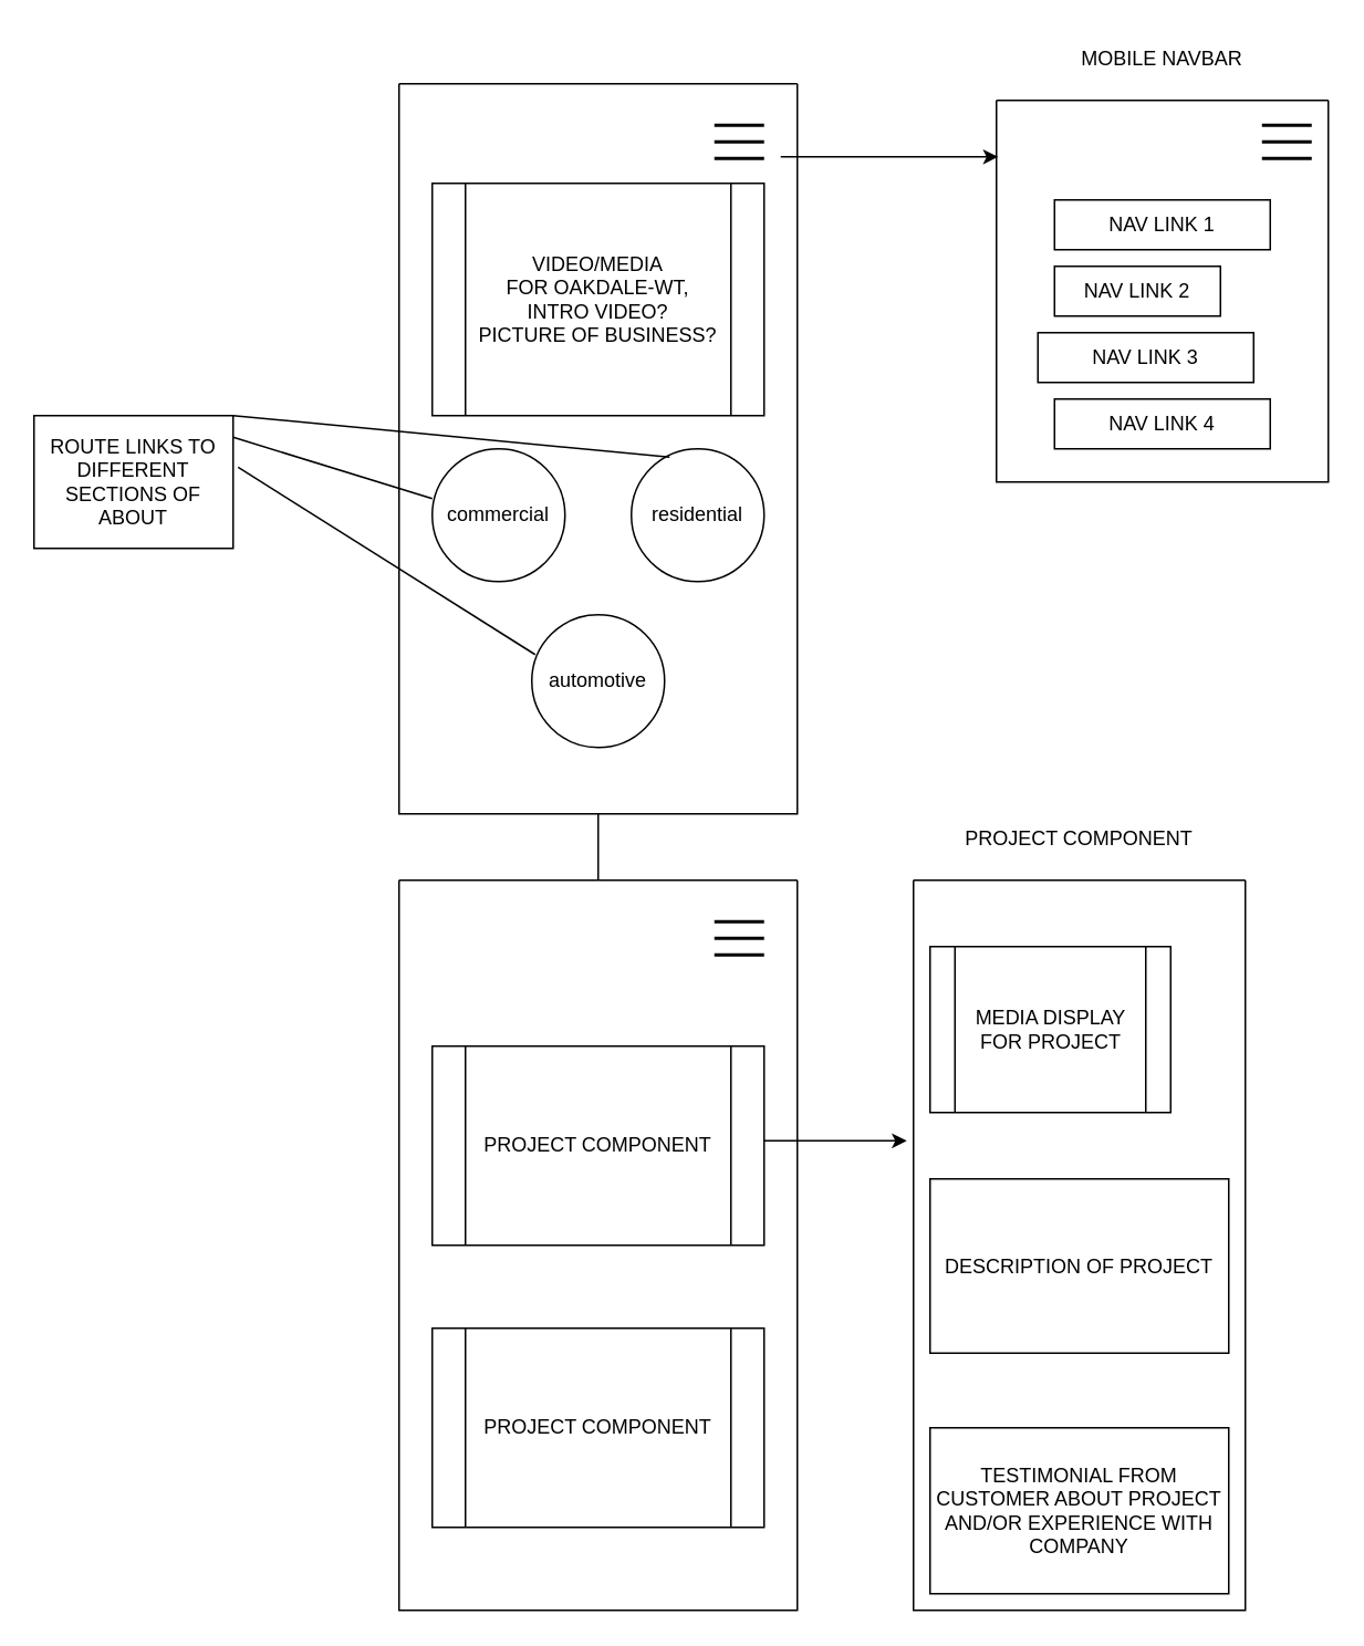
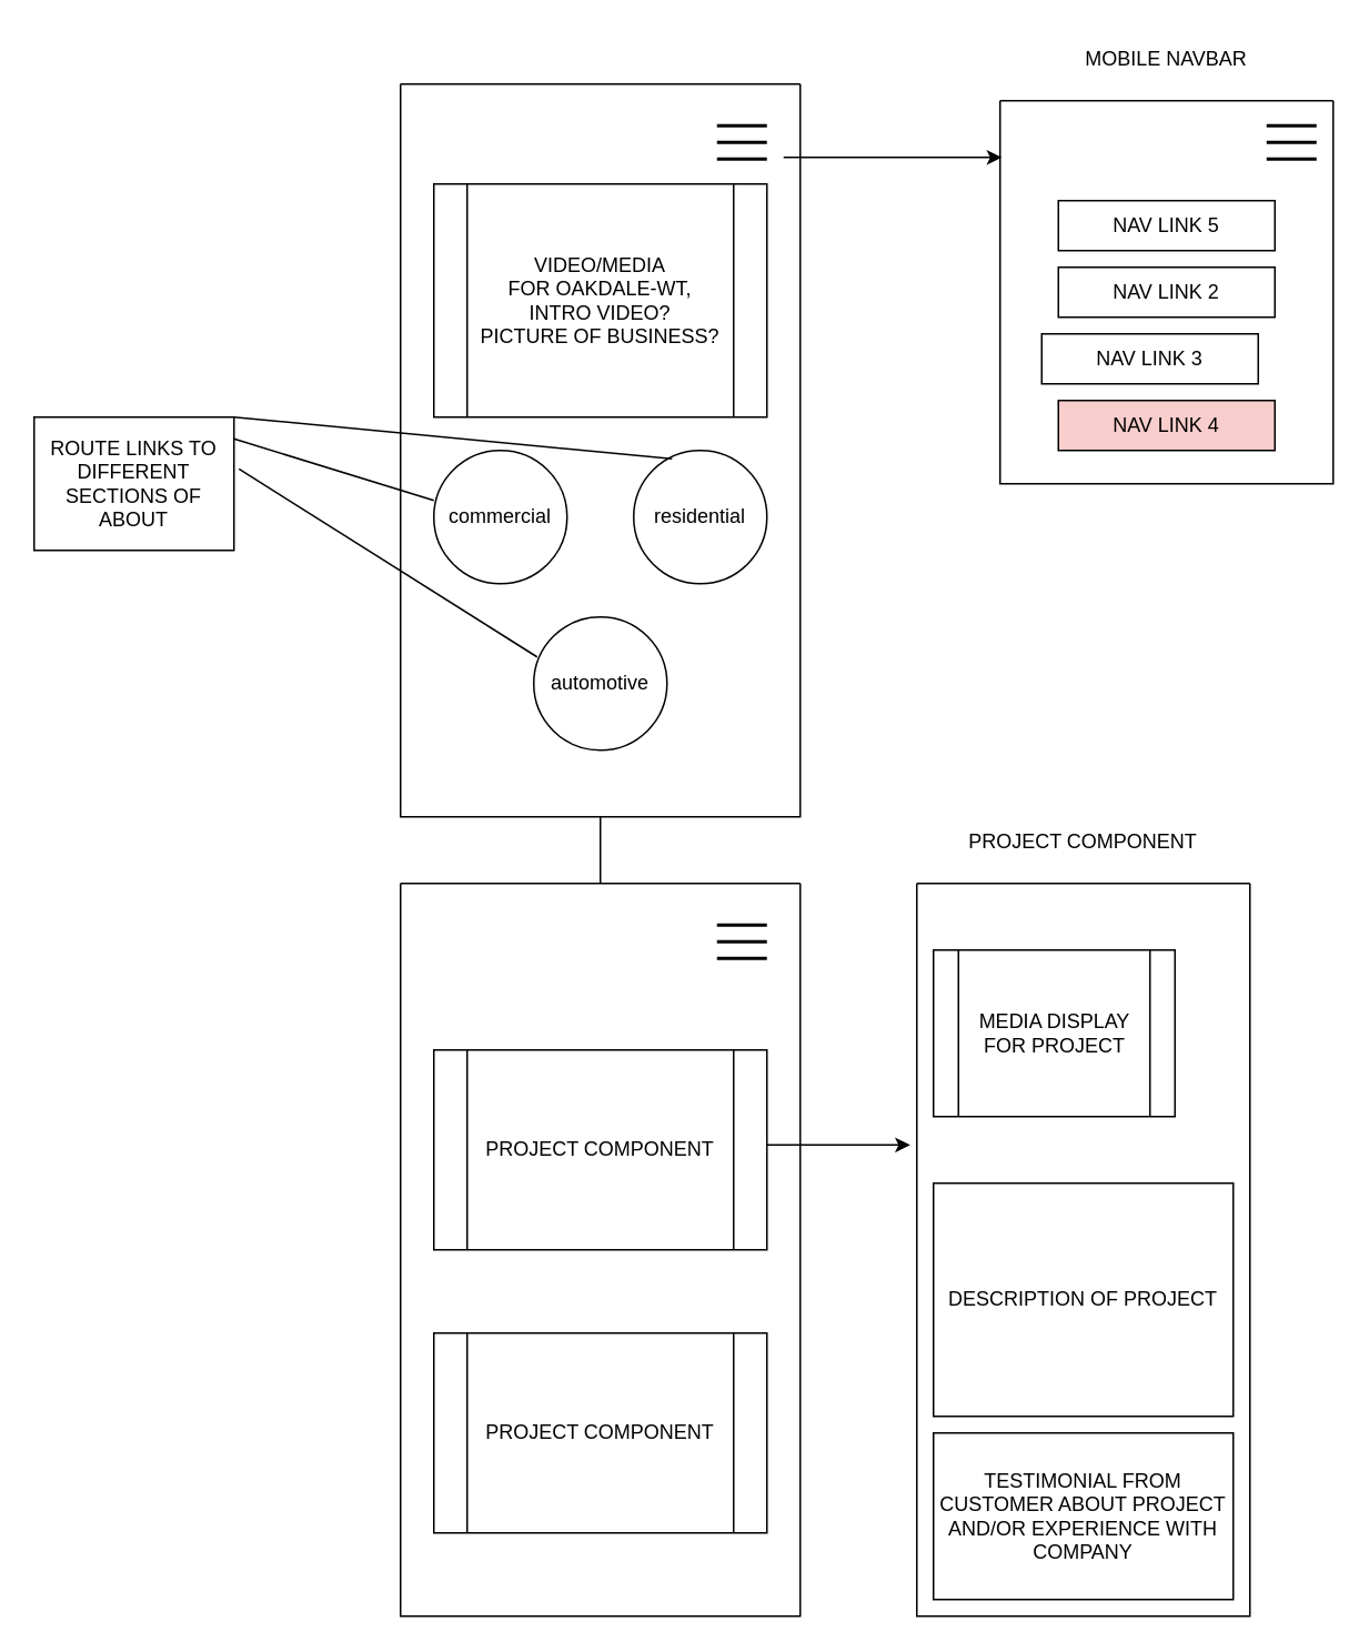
  <mxCell id="0" />
  <mxCell id="1" parent="0" />
  <mxCell id="2" value="" style="swimlane;startSize=0;" vertex="1" parent="1"><mxGeometry x="240" y="50" width="240" height="440" as="geometry" /></mxCell>
  <mxCell id="3" value="" style="line;strokeWidth=2;html=1;" vertex="1" parent="2"><mxGeometry x="190" y="30" width="30" height="10" as="geometry" /></mxCell>
  <mxCell id="4" value="" style="line;strokeWidth=2;html=1;" vertex="1" parent="2"><mxGeometry x="190" y="40" width="30" height="10" as="geometry" /></mxCell>
  <mxCell id="5" value="VIDEO/MEDIA&lt;br&gt;FOR OAKDALE-WT,&lt;br&gt;INTRO VIDEO?&lt;br&gt;PICTURE OF BUSINESS?" style="shape=process;whiteSpace=wrap;html=1;backgroundOutline=1;" vertex="1" parent="2"><mxGeometry x="20" y="60" width="200" height="140" as="geometry" /></mxCell>
  <mxCell id="6" value="" style="ellipse;whiteSpace=wrap;html=1;aspect=fixed;" vertex="1" parent="2"><mxGeometry x="20" y="220" width="80" height="80" as="geometry" /></mxCell>
  <mxCell id="7" value="" style="ellipse;whiteSpace=wrap;html=1;aspect=fixed;" vertex="1" parent="2"><mxGeometry x="80" y="320" width="80" height="80" as="geometry" /></mxCell>
  <mxCell id="8" value="" style="ellipse;whiteSpace=wrap;html=1;aspect=fixed;" vertex="1" parent="2"><mxGeometry x="140" y="220" width="80" height="80" as="geometry" /></mxCell>
  <mxCell id="9" value="commercial" style="text;html=1;strokeColor=none;fillColor=none;align=center;verticalAlign=middle;whiteSpace=wrap;rounded=0;" vertex="1" parent="2"><mxGeometry x="30" y="245" width="60" height="30" as="geometry" /></mxCell>
  <mxCell id="10" value="residential" style="text;html=1;strokeColor=none;fillColor=none;align=center;verticalAlign=middle;whiteSpace=wrap;rounded=0;" vertex="1" parent="2"><mxGeometry x="150" y="245" width="60" height="30" as="geometry" /></mxCell>
  <mxCell id="11" value="automotive" style="text;html=1;strokeColor=none;fillColor=none;align=center;verticalAlign=middle;whiteSpace=wrap;rounded=0;" vertex="1" parent="2"><mxGeometry x="90" y="345" width="60" height="30" as="geometry" /></mxCell>
  <mxCell id="12" value="" style="line;strokeWidth=2;html=1;" vertex="1" parent="1"><mxGeometry x="430" y="70" width="30" height="10" as="geometry" /></mxCell>
  <mxCell id="13" style="edgeStyle=none;html=1;exitX=1;exitY=0.5;exitDx=0;exitDy=0;exitPerimeter=0;" edge="1" parent="1" source="14"><mxGeometry relative="1" as="geometry"><mxPoint x="790" y="75" as="targetPoint" /></mxGeometry></mxCell>
  <mxCell id="14" value="" style="line;strokeWidth=2;html=1;" vertex="1" parent="1"><mxGeometry x="760" y="70" width="30" height="10" as="geometry" /></mxCell>
  <mxCell id="15" value="" style="line;strokeWidth=2;html=1;" vertex="1" parent="1"><mxGeometry x="760" y="80" width="30" height="10" as="geometry" /></mxCell>
  <mxCell id="16" value="" style="line;strokeWidth=2;html=1;" vertex="1" parent="1"><mxGeometry x="760" y="60" width="30" height="70" as="geometry" /></mxCell>
  <mxCell id="17" value="" style="swimlane;startSize=0;" vertex="1" parent="1"><mxGeometry x="600" y="60" width="200" height="230" as="geometry" /></mxCell>
- <mxCell id="18" value="NAV LINK 1" style="html=1;whiteSpace=wrap;container=1;recursiveResize=0;collapsible=0;" vertex="1" parent="17"><mxGeometry x="35" y="60" width="130" height="30" as="geometry" /></mxCell>
- <mxCell id="19" value="NAV LINK 2" style="html=1;whiteSpace=wrap;container=1;recursiveResize=0;collapsible=0;" vertex="1" parent="17"><mxGeometry x="35" y="100" width="100" height="30" as="geometry" /></mxCell>
+ <mxCell id="18" value="NAV LINK 5" style="html=1;whiteSpace=wrap;container=1;recursiveResize=0;collapsible=0;" vertex="1" parent="17"><mxGeometry x="35" y="60" width="130" height="30" as="geometry" /></mxCell>
+ <mxCell id="19" value="NAV LINK 2" style="html=1;whiteSpace=wrap;container=1;recursiveResize=0;collapsible=0;" vertex="1" parent="17"><mxGeometry x="35" y="100" width="130" height="30" as="geometry" /></mxCell>
  <mxCell id="20" value="NAV LINK 3" style="html=1;whiteSpace=wrap;container=1;recursiveResize=0;collapsible=0;" vertex="1" parent="17"><mxGeometry x="25" y="140" width="130" height="30" as="geometry" /></mxCell>
- <mxCell id="21" value="NAV LINK 4" style="html=1;whiteSpace=wrap;container=1;recursiveResize=0;collapsible=0;" vertex="1" parent="17"><mxGeometry x="35" y="180" width="130" height="30" as="geometry" /></mxCell>
+ <mxCell id="21" value="NAV LINK 4" style="html=1;whiteSpace=wrap;container=1;recursiveResize=0;collapsible=0;fillColor=#f8cecc;" vertex="1" parent="17"><mxGeometry x="35" y="180" width="130" height="30" as="geometry" /></mxCell>
  <mxCell id="22" value="" style="endArrow=classic;html=1;entryX=0.005;entryY=0.148;entryDx=0;entryDy=0;entryPerimeter=0;" edge="1" parent="1" target="17"><mxGeometry width="50" height="50" relative="1" as="geometry"><mxPoint x="470" y="94" as="sourcePoint" /><mxPoint x="410" y="250" as="targetPoint" /><Array as="points" /></mxGeometry></mxCell>
  <mxCell id="23" value="" style="endArrow=none;html=1;entryX=0.5;entryY=1;entryDx=0;entryDy=0;" edge="1" parent="1" target="2"><mxGeometry width="50" height="50" relative="1" as="geometry"><mxPoint x="360" y="530" as="sourcePoint" /><mxPoint x="410" y="520" as="targetPoint" /></mxGeometry></mxCell>
  <mxCell id="24" value="" style="swimlane;startSize=0;" vertex="1" parent="1"><mxGeometry x="240" y="530" width="240" height="440" as="geometry" /></mxCell>
  <mxCell id="25" value="" style="line;strokeWidth=2;html=1;" vertex="1" parent="24"><mxGeometry x="190" y="20" width="30" height="10" as="geometry" /></mxCell>
  <mxCell id="26" value="" style="line;strokeWidth=2;html=1;" vertex="1" parent="24"><mxGeometry x="190" y="30" width="30" height="10" as="geometry" /></mxCell>
  <mxCell id="27" value="" style="line;strokeWidth=2;html=1;" vertex="1" parent="24"><mxGeometry x="190" y="40" width="30" height="10" as="geometry" /></mxCell>
  <mxCell id="28" value="" style="shape=process;whiteSpace=wrap;html=1;backgroundOutline=1;" vertex="1" parent="24"><mxGeometry x="20" y="100" width="200" height="120" as="geometry" /></mxCell>
  <mxCell id="29" value="PROJECT COMPONENT" style="text;html=1;strokeColor=none;fillColor=none;align=center;verticalAlign=middle;whiteSpace=wrap;rounded=0;" vertex="1" parent="24"><mxGeometry x="40" y="145" width="160" height="30" as="geometry" /></mxCell>
  <mxCell id="30" value="PROJECT COMPONENT" style="shape=process;whiteSpace=wrap;html=1;backgroundOutline=1;" vertex="1" parent="24"><mxGeometry x="20" y="270" width="200" height="120" as="geometry" /></mxCell>
  <mxCell id="31" value="" style="swimlane;startSize=0;" vertex="1" parent="1"><mxGeometry x="550" y="530" width="200" height="440" as="geometry" /></mxCell>
  <mxCell id="32" value="MEDIA DISPLAY FOR PROJECT" style="shape=process;whiteSpace=wrap;html=1;backgroundOutline=1;" vertex="1" parent="31"><mxGeometry x="10" y="40" width="145" height="100" as="geometry" /></mxCell>
- <mxCell id="33" value="DESCRIPTION OF PROJECT" style="rounded=0;whiteSpace=wrap;html=1;" vertex="1" parent="31"><mxGeometry x="10" y="180" width="180" height="105" as="geometry" /></mxCell>
+ <mxCell id="33" value="DESCRIPTION OF PROJECT" style="rounded=0;whiteSpace=wrap;html=1;" vertex="1" parent="31"><mxGeometry x="10" y="180" width="180" height="140" as="geometry" /></mxCell>
  <mxCell id="34" value="TESTIMONIAL FROM CUSTOMER ABOUT PROJECT AND/OR EXPERIENCE WITH COMPANY" style="rounded=0;whiteSpace=wrap;html=1;" vertex="1" parent="31"><mxGeometry x="10" y="330" width="180" height="100" as="geometry" /></mxCell>
  <mxCell id="35" value="" style="endArrow=classic;html=1;entryX=-0.02;entryY=0.357;entryDx=0;entryDy=0;entryPerimeter=0;" edge="1" parent="1" target="31"><mxGeometry width="50" height="50" relative="1" as="geometry"><mxPoint x="460" y="687" as="sourcePoint" /><mxPoint x="410" y="640" as="targetPoint" /></mxGeometry></mxCell>
  <mxCell id="36" value="PROJECT COMPONENT" style="text;html=1;strokeColor=none;fillColor=none;align=center;verticalAlign=middle;whiteSpace=wrap;rounded=0;" vertex="1" parent="1"><mxGeometry x="550" y="490" width="200" height="30" as="geometry" /></mxCell>
  <mxCell id="37" value="MOBILE NAVBAR" style="text;html=1;strokeColor=none;fillColor=none;align=center;verticalAlign=middle;whiteSpace=wrap;rounded=0;" vertex="1" parent="1"><mxGeometry x="600" y="20" width="200" height="30" as="geometry" /></mxCell>
  <mxCell id="38" value="ROUTE LINKS TO DIFFERENT SECTIONS OF ABOUT" style="rounded=0;whiteSpace=wrap;html=1;" vertex="1" parent="1"><mxGeometry x="20" y="250" width="120" height="80" as="geometry" /></mxCell>
  <mxCell id="39" value="" style="endArrow=none;html=1;exitX=1;exitY=0;exitDx=0;exitDy=0;entryX=0.288;entryY=0.063;entryDx=0;entryDy=0;entryPerimeter=0;" edge="1" parent="1" source="38" target="8"><mxGeometry width="50" height="50" relative="1" as="geometry"><mxPoint x="360" y="350" as="sourcePoint" /><mxPoint x="410" y="300" as="targetPoint" /></mxGeometry></mxCell>
  <mxCell id="40" value="" style="endArrow=none;html=1;exitX=1;exitY=0.163;exitDx=0;exitDy=0;exitPerimeter=0;entryX=0;entryY=0.375;entryDx=0;entryDy=0;entryPerimeter=0;" edge="1" parent="1" source="38" target="6"><mxGeometry width="50" height="50" relative="1" as="geometry"><mxPoint x="360" y="350" as="sourcePoint" /><mxPoint x="410" y="300" as="targetPoint" /></mxGeometry></mxCell>
  <mxCell id="41" value="" style="endArrow=none;html=1;entryX=0.025;entryY=0.3;entryDx=0;entryDy=0;entryPerimeter=0;exitX=1.025;exitY=0.388;exitDx=0;exitDy=0;exitPerimeter=0;" edge="1" parent="1" source="38" target="7"><mxGeometry width="50" height="50" relative="1" as="geometry"><mxPoint x="360" y="350" as="sourcePoint" /><mxPoint x="410" y="300" as="targetPoint" /></mxGeometry></mxCell>
